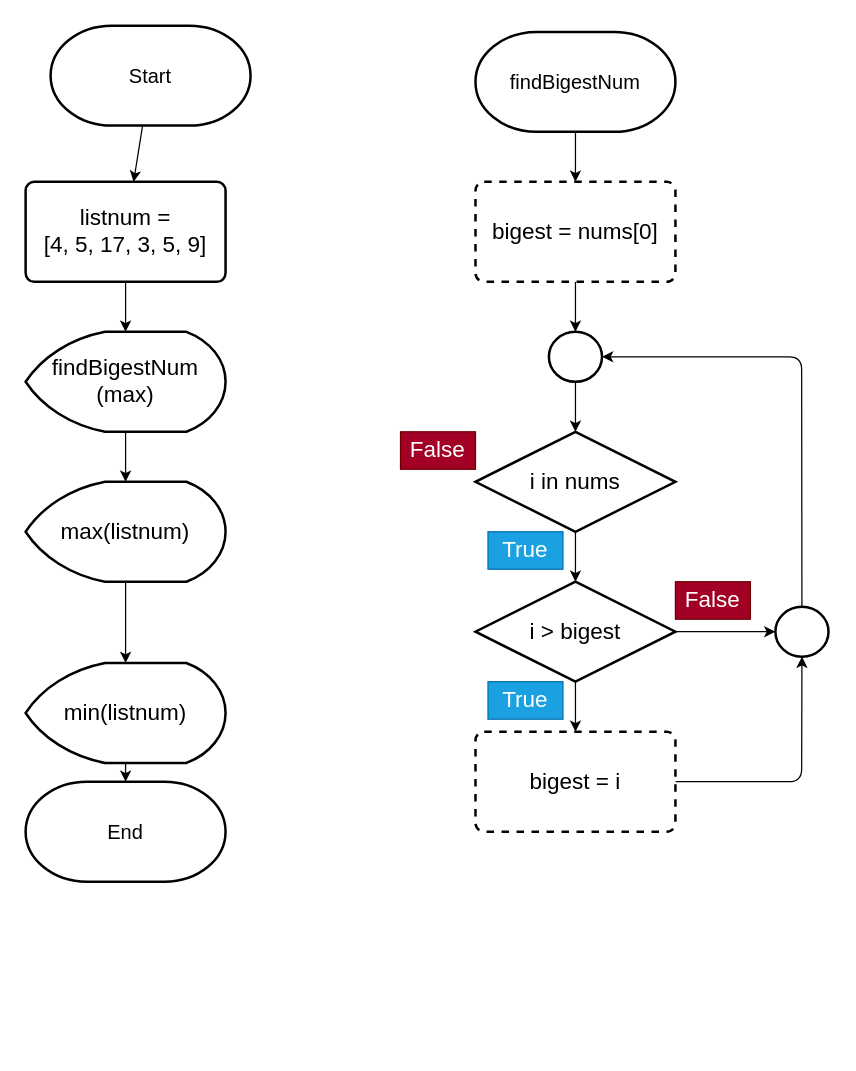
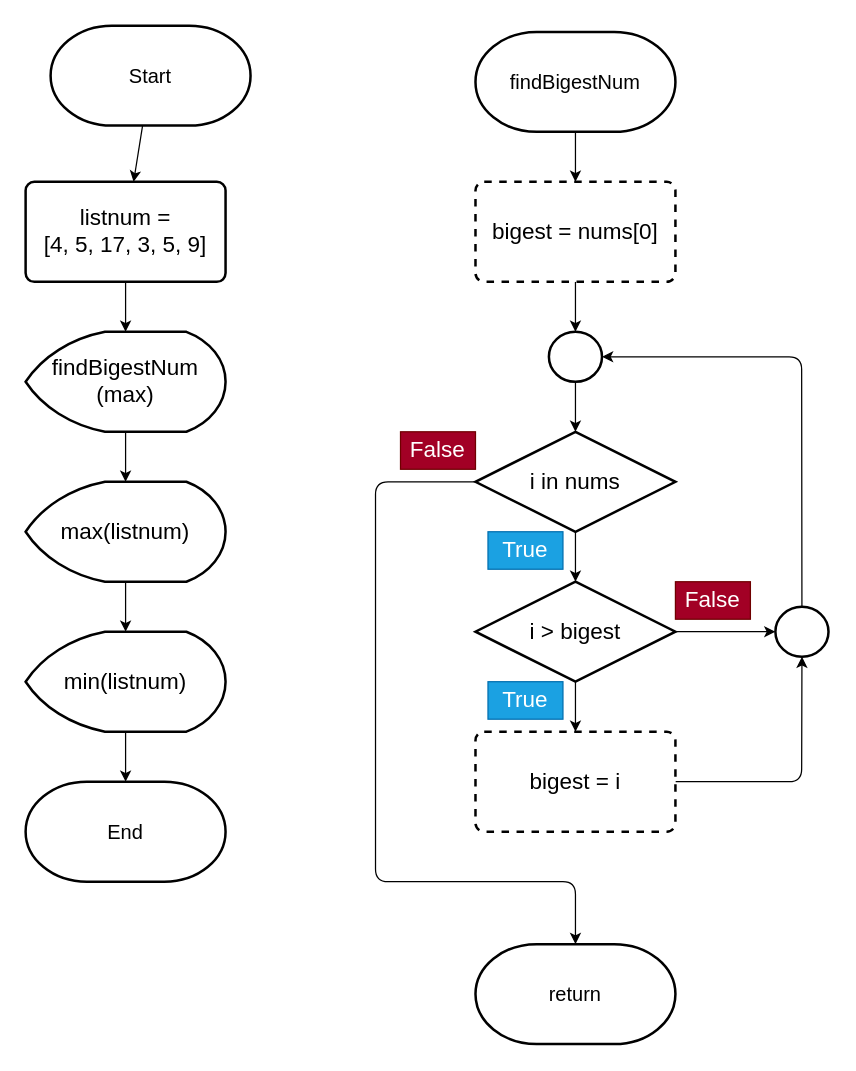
  <mxCell id="0" />
  <mxCell id="1" parent="0" />
  <mxCell id="2" value="" style="edgeStyle=none;html=1;fontSize=18;" edge="1" parent="1" source="3" target="6"><mxGeometry relative="1" as="geometry" /></mxCell>
  <mxCell id="3" value="&lt;font size=&quot;3&quot;&gt;Start&lt;/font&gt;" style="strokeWidth=2;html=1;shape=mxgraph.flowchart.terminator;whiteSpace=wrap;" vertex="1" parent="1"><mxGeometry x="40" y="20" width="160" height="80" as="geometry" /></mxCell>
  <mxCell id="4" value="&lt;font size=&quot;3&quot;&gt;End&lt;/font&gt;" style="strokeWidth=2;html=1;shape=mxgraph.flowchart.terminator;whiteSpace=wrap;" vertex="1" parent="1"><mxGeometry x="20" y="625" width="160" height="80" as="geometry" /></mxCell>
  <mxCell id="5" value="" style="edgeStyle=none;html=1;fontSize=18;" edge="1" parent="1" source="6" target="8"><mxGeometry relative="1" as="geometry" /></mxCell>
  <mxCell id="6" value="listnum = &lt;br&gt;[4, 5, 17, 3, 5, 9]" style="rounded=1;whiteSpace=wrap;html=1;absoluteArcSize=1;arcSize=14;strokeWidth=2;fontSize=18;" vertex="1" parent="1"><mxGeometry x="20" y="145" width="160" height="80" as="geometry" /></mxCell>
  <mxCell id="7" value="" style="edgeStyle=none;html=1;fontSize=18;" edge="1" parent="1" source="8" target="10"><mxGeometry relative="1" as="geometry" /></mxCell>
  <mxCell id="8" value="findBigestNum&lt;br&gt;(max)" style="strokeWidth=2;html=1;shape=mxgraph.flowchart.display;whiteSpace=wrap;fontSize=18;" vertex="1" parent="1"><mxGeometry x="20" y="265" width="160" height="80" as="geometry" /></mxCell>
  <mxCell id="9" value="" style="edgeStyle=none;html=1;fontSize=18;" edge="1" parent="1" source="10" target="12"><mxGeometry relative="1" as="geometry" /></mxCell>
  <mxCell id="10" value="max(listnum)" style="strokeWidth=2;html=1;shape=mxgraph.flowchart.display;whiteSpace=wrap;fontSize=18;" vertex="1" parent="1"><mxGeometry x="20" y="385" width="160" height="80" as="geometry" /></mxCell>
  <mxCell id="11" value="" style="edgeStyle=none;html=1;fontSize=18;" edge="1" parent="1" source="12" target="4"><mxGeometry relative="1" as="geometry" /></mxCell>
- <mxCell id="12" value="min(listnum)" style="strokeWidth=2;html=1;shape=mxgraph.flowchart.display;whiteSpace=wrap;fontSize=18;" vertex="1" parent="1"><mxGeometry x="20" y="530" width="160" height="80" as="geometry" /></mxCell>
+ <mxCell id="12" value="min(listnum)" style="strokeWidth=2;html=1;shape=mxgraph.flowchart.display;whiteSpace=wrap;fontSize=18;" vertex="1" parent="1"><mxGeometry x="20" y="505" width="160" height="80" as="geometry" /></mxCell>
  <mxCell id="13" value="" style="edgeStyle=none;html=1;fontSize=18;" edge="1" parent="1" source="14" target="17"><mxGeometry relative="1" as="geometry" /></mxCell>
  <mxCell id="14" value="&lt;font size=&quot;3&quot;&gt;findBigestNum&lt;/font&gt;" style="strokeWidth=2;html=1;shape=mxgraph.flowchart.terminator;whiteSpace=wrap;" vertex="1" parent="1"><mxGeometry x="380" y="25" width="160" height="80" as="geometry" /></mxCell>
+ <mxCell id="15" value="&lt;font size=&quot;3&quot;&gt;return&lt;/font&gt;" style="strokeWidth=2;html=1;shape=mxgraph.flowchart.terminator;whiteSpace=wrap;" vertex="1" parent="1"><mxGeometry x="380" y="755" width="160" height="80" as="geometry" /></mxCell>
  <mxCell id="16" value="" style="edgeStyle=none;html=1;fontSize=18;" edge="1" parent="1" source="17" target="22"><mxGeometry relative="1" as="geometry" /></mxCell>
  <mxCell id="17" value="bigest = nums[0]" style="rounded=1;whiteSpace=wrap;html=1;absoluteArcSize=1;arcSize=14;strokeWidth=2;fontSize=18;dashed=1;" vertex="1" parent="1"><mxGeometry x="380" y="145" width="160" height="80" as="geometry" /></mxCell>
  <mxCell id="18" value="" style="edgeStyle=none;html=1;fontSize=18;" edge="1" parent="1" source="20" target="25"><mxGeometry relative="1" as="geometry"><Array as="points" /></mxGeometry></mxCell>
+ <mxCell id="19" style="edgeStyle=none;html=1;entryX=0.5;entryY=0;entryDx=0;entryDy=0;entryPerimeter=0;fontSize=18;" edge="1" parent="1" source="20" target="15"><mxGeometry relative="1" as="geometry"><Array as="points"><mxPoint x="300" y="385" /><mxPoint x="300" y="705" /><mxPoint x="460" y="705" /></Array></mxGeometry></mxCell>
  <mxCell id="20" value="i in nums" style="strokeWidth=2;html=1;shape=mxgraph.flowchart.decision;whiteSpace=wrap;fontSize=18;" vertex="1" parent="1"><mxGeometry x="380" y="345" width="160" height="80" as="geometry" /></mxCell>
  <mxCell id="21" value="" style="edgeStyle=none;html=1;fontSize=18;" edge="1" parent="1" source="22" target="20"><mxGeometry relative="1" as="geometry" /></mxCell>
  <mxCell id="22" value="" style="strokeWidth=2;html=1;shape=mxgraph.flowchart.start_2;whiteSpace=wrap;fontSize=18;" vertex="1" parent="1"><mxGeometry x="438.75" y="265" width="42.5" height="40" as="geometry" /></mxCell>
  <mxCell id="23" value="" style="edgeStyle=none;html=1;fontSize=18;" edge="1" parent="1" source="25" target="27"><mxGeometry relative="1" as="geometry" /></mxCell>
  <mxCell id="24" value="" style="edgeStyle=none;html=1;fontSize=18;" edge="1" parent="1" source="25" target="29"><mxGeometry relative="1" as="geometry" /></mxCell>
  <mxCell id="25" value="i &amp;gt; bigest" style="strokeWidth=2;html=1;shape=mxgraph.flowchart.decision;whiteSpace=wrap;fontSize=18;" vertex="1" parent="1"><mxGeometry x="380" y="465" width="160" height="80" as="geometry" /></mxCell>
  <mxCell id="26" style="edgeStyle=none;html=1;entryX=0.5;entryY=1;entryDx=0;entryDy=0;entryPerimeter=0;fontSize=18;" edge="1" parent="1" source="27" target="29"><mxGeometry relative="1" as="geometry"><Array as="points"><mxPoint x="641" y="625" /></Array></mxGeometry></mxCell>
  <mxCell id="27" value="bigest = i" style="rounded=1;whiteSpace=wrap;html=1;absoluteArcSize=1;arcSize=14;strokeWidth=2;fontSize=18;dashed=1;" vertex="1" parent="1"><mxGeometry x="380" y="585" width="160" height="80" as="geometry" /></mxCell>
  <mxCell id="28" style="edgeStyle=none;html=1;entryX=1;entryY=0.5;entryDx=0;entryDy=0;entryPerimeter=0;fontSize=18;" edge="1" parent="1" source="29" target="22"><mxGeometry relative="1" as="geometry"><Array as="points"><mxPoint x="641" y="285" /></Array></mxGeometry></mxCell>
  <mxCell id="29" value="" style="strokeWidth=2;html=1;shape=mxgraph.flowchart.start_2;whiteSpace=wrap;fontSize=18;" vertex="1" parent="1"><mxGeometry x="620" y="485" width="42.5" height="40" as="geometry" /></mxCell>
  <mxCell id="30" value="True" style="text;html=1;strokeColor=#006EAF;fillColor=#1ba1e2;align=center;verticalAlign=middle;whiteSpace=wrap;rounded=0;fontSize=18;fontColor=#ffffff;" vertex="1" parent="1"><mxGeometry x="390" y="425" width="60" height="30" as="geometry" /></mxCell>
  <mxCell id="31" value="True" style="text;html=1;strokeColor=#006EAF;fillColor=#1ba1e2;align=center;verticalAlign=middle;whiteSpace=wrap;rounded=0;fontSize=18;fontColor=#ffffff;" vertex="1" parent="1"><mxGeometry x="390" y="545" width="60" height="30" as="geometry" /></mxCell>
  <mxCell id="32" value="False" style="text;html=1;strokeColor=#6F0000;fillColor=#a20025;align=center;verticalAlign=middle;whiteSpace=wrap;rounded=0;fontSize=18;fontColor=#ffffff;" vertex="1" parent="1"><mxGeometry x="320" y="345" width="60" height="30" as="geometry" /></mxCell>
  <mxCell id="33" value="False" style="text;html=1;strokeColor=#6F0000;fillColor=#a20025;align=center;verticalAlign=middle;whiteSpace=wrap;rounded=0;fontSize=18;fontColor=#ffffff;" vertex="1" parent="1"><mxGeometry x="540" y="465" width="60" height="30" as="geometry" /></mxCell>
